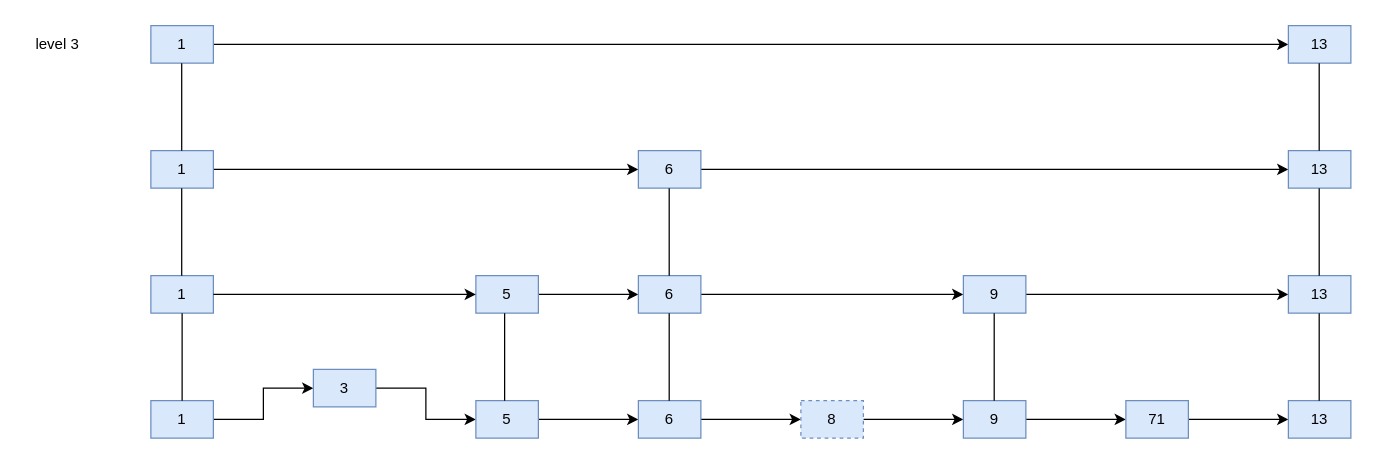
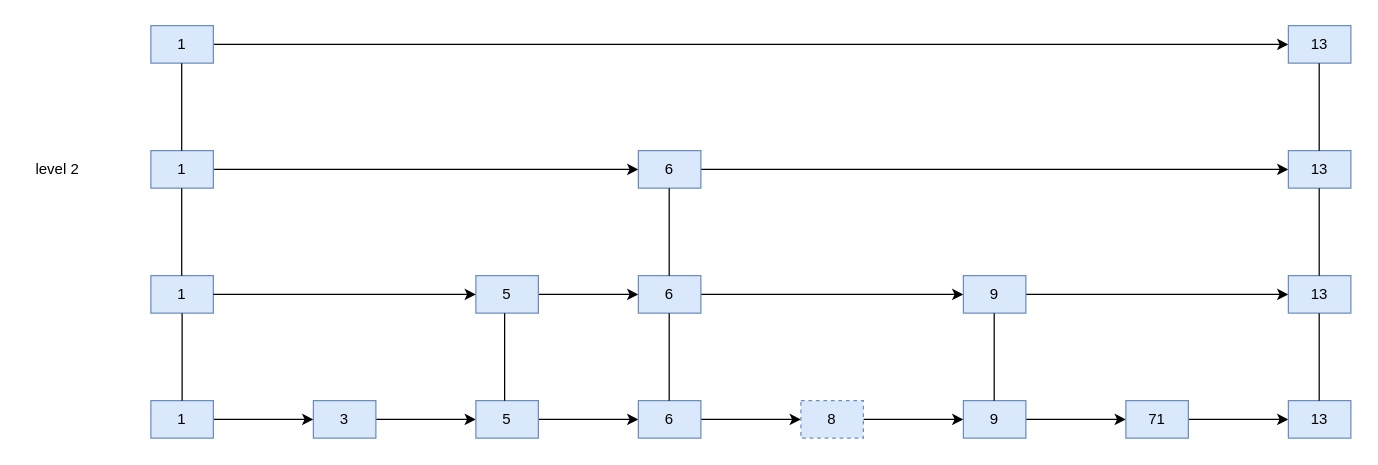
  <mxCell id="0" />
  <mxCell id="1" parent="0" />
  <mxCell id="2" value="" style="edgeStyle=orthogonalEdgeStyle;rounded=0;orthogonalLoop=1;jettySize=auto;html=1;" edge="1" parent="1" source="3" target="5"><mxGeometry relative="1" as="geometry" /></mxCell>
  <mxCell id="3" value="1" style="rounded=0;whiteSpace=wrap;html=1;fillColor=#dae8fc;strokeColor=#6c8ebf;" vertex="1" parent="1"><mxGeometry x="120" y="320" width="50" height="30" as="geometry" /></mxCell>
  <mxCell id="4" value="" style="edgeStyle=orthogonalEdgeStyle;rounded=0;orthogonalLoop=1;jettySize=auto;html=1;" edge="1" parent="1" source="5" target="7"><mxGeometry relative="1" as="geometry" /></mxCell>
- <mxCell id="5" value="3" style="rounded=0;whiteSpace=wrap;html=1;fillColor=#dae8fc;strokeColor=#6c8ebf;" vertex="1" parent="1"><mxGeometry x="250" y="295" width="50" height="30" as="geometry" /></mxCell>
+ <mxCell id="5" value="3" style="rounded=0;whiteSpace=wrap;html=1;fillColor=#dae8fc;strokeColor=#6c8ebf;" vertex="1" parent="1"><mxGeometry x="250" y="320" width="50" height="30" as="geometry" /></mxCell>
  <mxCell id="6" value="" style="edgeStyle=orthogonalEdgeStyle;rounded=0;orthogonalLoop=1;jettySize=auto;html=1;" edge="1" parent="1" source="7" target="9"><mxGeometry relative="1" as="geometry" /></mxCell>
  <mxCell id="7" value="5" style="rounded=0;whiteSpace=wrap;html=1;fillColor=#dae8fc;strokeColor=#6c8ebf;" vertex="1" parent="1"><mxGeometry x="380" y="320" width="50" height="30" as="geometry" /></mxCell>
  <mxCell id="8" value="" style="edgeStyle=orthogonalEdgeStyle;rounded=0;orthogonalLoop=1;jettySize=auto;html=1;" edge="1" parent="1" source="9" target="11"><mxGeometry relative="1" as="geometry" /></mxCell>
  <mxCell id="9" value="6" style="rounded=0;whiteSpace=wrap;html=1;fillColor=#dae8fc;strokeColor=#6c8ebf;" vertex="1" parent="1"><mxGeometry x="510" y="320" width="50" height="30" as="geometry" /></mxCell>
  <mxCell id="10" value="" style="edgeStyle=orthogonalEdgeStyle;rounded=0;orthogonalLoop=1;jettySize=auto;html=1;" edge="1" parent="1" source="11" target="13"><mxGeometry relative="1" as="geometry" /></mxCell>
  <mxCell id="11" value="8" style="rounded=0;whiteSpace=wrap;html=1;fillColor=#dae8fc;strokeColor=#6c8ebf;dashed=1;" vertex="1" parent="1"><mxGeometry x="640" y="320" width="50" height="30" as="geometry" /></mxCell>
  <mxCell id="12" value="" style="edgeStyle=orthogonalEdgeStyle;rounded=0;orthogonalLoop=1;jettySize=auto;html=1;" edge="1" parent="1" source="13" target="15"><mxGeometry relative="1" as="geometry" /></mxCell>
  <mxCell id="13" value="9" style="rounded=0;whiteSpace=wrap;html=1;fillColor=#dae8fc;strokeColor=#6c8ebf;" vertex="1" parent="1"><mxGeometry x="770" y="320" width="50" height="30" as="geometry" /></mxCell>
  <mxCell id="14" value="" style="edgeStyle=orthogonalEdgeStyle;rounded=0;orthogonalLoop=1;jettySize=auto;html=1;" edge="1" parent="1" source="15" target="16"><mxGeometry relative="1" as="geometry" /></mxCell>
  <mxCell id="15" value="71" style="rounded=0;whiteSpace=wrap;html=1;fillColor=#dae8fc;strokeColor=#6c8ebf;" vertex="1" parent="1"><mxGeometry x="900" y="320" width="50" height="30" as="geometry" /></mxCell>
  <mxCell id="16" value="13" style="rounded=0;whiteSpace=wrap;html=1;fillColor=#dae8fc;strokeColor=#6c8ebf;" vertex="1" parent="1"><mxGeometry x="1030" y="320" width="50" height="30" as="geometry" /></mxCell>
  <mxCell id="17" value="1" style="rounded=0;whiteSpace=wrap;html=1;fillColor=#dae8fc;strokeColor=#6c8ebf;" vertex="1" parent="1"><mxGeometry x="120" y="220" width="50" height="30" as="geometry" /></mxCell>
  <mxCell id="18" style="edgeStyle=orthogonalEdgeStyle;rounded=0;orthogonalLoop=1;jettySize=auto;html=1;entryX=0;entryY=0.5;entryDx=0;entryDy=0;" edge="1" parent="1" source="19" target="21"><mxGeometry relative="1" as="geometry" /></mxCell>
  <mxCell id="19" value="5" style="rounded=0;whiteSpace=wrap;html=1;fillColor=#dae8fc;strokeColor=#6c8ebf;" vertex="1" parent="1"><mxGeometry x="380" y="220" width="50" height="30" as="geometry" /></mxCell>
  <mxCell id="20" style="edgeStyle=orthogonalEdgeStyle;rounded=0;orthogonalLoop=1;jettySize=auto;html=1;entryX=0;entryY=0.5;entryDx=0;entryDy=0;" edge="1" parent="1" source="21" target="23"><mxGeometry relative="1" as="geometry" /></mxCell>
  <mxCell id="21" value="6" style="rounded=0;whiteSpace=wrap;html=1;fillColor=#dae8fc;strokeColor=#6c8ebf;" vertex="1" parent="1"><mxGeometry x="510" y="220" width="50" height="30" as="geometry" /></mxCell>
  <mxCell id="22" style="edgeStyle=orthogonalEdgeStyle;rounded=0;orthogonalLoop=1;jettySize=auto;html=1;entryX=0;entryY=0.5;entryDx=0;entryDy=0;" edge="1" parent="1" source="23" target="24"><mxGeometry relative="1" as="geometry" /></mxCell>
  <mxCell id="23" value="9" style="rounded=0;whiteSpace=wrap;html=1;fillColor=#dae8fc;strokeColor=#6c8ebf;" vertex="1" parent="1"><mxGeometry x="770" y="220" width="50" height="30" as="geometry" /></mxCell>
  <mxCell id="24" value="13" style="rounded=0;whiteSpace=wrap;html=1;fillColor=#dae8fc;strokeColor=#6c8ebf;" vertex="1" parent="1"><mxGeometry x="1030" y="220" width="50" height="30" as="geometry" /></mxCell>
  <mxCell id="25" value="" style="endArrow=none;html=1;rounded=0;exitX=0.5;exitY=0;exitDx=0;exitDy=0;entryX=0.5;entryY=1;entryDx=0;entryDy=0;" edge="1" parent="1" source="3" target="17"><mxGeometry width="50" height="50" relative="1" as="geometry"><mxPoint x="360" y="150" as="sourcePoint" /><mxPoint x="410" y="100" as="targetPoint" /></mxGeometry></mxCell>
  <mxCell id="26" value="" style="endArrow=none;html=1;rounded=0;exitX=0.5;exitY=0;exitDx=0;exitDy=0;entryX=0.5;entryY=1;entryDx=0;entryDy=0;" edge="1" parent="1"><mxGeometry width="50" height="50" relative="1" as="geometry"><mxPoint x="403" y="320" as="sourcePoint" /><mxPoint x="403" y="250" as="targetPoint" /></mxGeometry></mxCell>
  <mxCell id="27" value="" style="endArrow=none;html=1;rounded=0;exitX=0.5;exitY=0;exitDx=0;exitDy=0;entryX=0.5;entryY=1;entryDx=0;entryDy=0;" edge="1" parent="1"><mxGeometry width="50" height="50" relative="1" as="geometry"><mxPoint x="534.66" y="320" as="sourcePoint" /><mxPoint x="534.66" y="250" as="targetPoint" /></mxGeometry></mxCell>
  <mxCell id="28" value="" style="endArrow=none;html=1;rounded=0;exitX=0.5;exitY=0;exitDx=0;exitDy=0;entryX=0.5;entryY=1;entryDx=0;entryDy=0;" edge="1" parent="1"><mxGeometry width="50" height="50" relative="1" as="geometry"><mxPoint x="794.66" y="320" as="sourcePoint" /><mxPoint x="794.66" y="250" as="targetPoint" /></mxGeometry></mxCell>
  <mxCell id="29" value="" style="endArrow=none;html=1;rounded=0;exitX=0.5;exitY=0;exitDx=0;exitDy=0;entryX=0.5;entryY=1;entryDx=0;entryDy=0;" edge="1" parent="1"><mxGeometry width="50" height="50" relative="1" as="geometry"><mxPoint x="1054.66" y="320" as="sourcePoint" /><mxPoint x="1054.66" y="250" as="targetPoint" /></mxGeometry></mxCell>
  <mxCell id="30" value="" style="endArrow=classic;html=1;rounded=0;exitX=1;exitY=0.5;exitDx=0;exitDy=0;entryX=0;entryY=0.5;entryDx=0;entryDy=0;" edge="1" parent="1" source="17" target="19"><mxGeometry width="50" height="50" relative="1" as="geometry"><mxPoint x="360" y="150" as="sourcePoint" /><mxPoint x="410" y="100" as="targetPoint" /></mxGeometry></mxCell>
  <mxCell id="31" style="edgeStyle=orthogonalEdgeStyle;rounded=0;orthogonalLoop=1;jettySize=auto;html=1;entryX=0;entryY=0.5;entryDx=0;entryDy=0;" edge="1" parent="1" source="32" target="35"><mxGeometry relative="1" as="geometry" /></mxCell>
  <mxCell id="32" value="1" style="rounded=0;whiteSpace=wrap;html=1;fillColor=#dae8fc;strokeColor=#6c8ebf;" vertex="1" parent="1"><mxGeometry x="120" y="120" width="50" height="30" as="geometry" /></mxCell>
  <mxCell id="33" value="" style="endArrow=none;html=1;rounded=0;exitX=0.5;exitY=0;exitDx=0;exitDy=0;entryX=0.5;entryY=1;entryDx=0;entryDy=0;" edge="1" parent="1"><mxGeometry width="50" height="50" relative="1" as="geometry"><mxPoint x="144.66" y="220" as="sourcePoint" /><mxPoint x="144.66" y="150" as="targetPoint" /></mxGeometry></mxCell>
  <mxCell id="34" style="edgeStyle=orthogonalEdgeStyle;rounded=0;orthogonalLoop=1;jettySize=auto;html=1;entryX=0;entryY=0.5;entryDx=0;entryDy=0;" edge="1" parent="1" source="35" target="36"><mxGeometry relative="1" as="geometry" /></mxCell>
  <mxCell id="35" value="6" style="rounded=0;whiteSpace=wrap;html=1;fillColor=#dae8fc;strokeColor=#6c8ebf;" vertex="1" parent="1"><mxGeometry x="510" y="120" width="50" height="30" as="geometry" /></mxCell>
  <mxCell id="36" value="13" style="rounded=0;whiteSpace=wrap;html=1;fillColor=#dae8fc;strokeColor=#6c8ebf;" vertex="1" parent="1"><mxGeometry x="1030" y="120" width="50" height="30" as="geometry" /></mxCell>
  <mxCell id="37" value="" style="endArrow=none;html=1;rounded=0;exitX=0.5;exitY=0;exitDx=0;exitDy=0;entryX=0.5;entryY=1;entryDx=0;entryDy=0;" edge="1" parent="1"><mxGeometry width="50" height="50" relative="1" as="geometry"><mxPoint x="534.66" y="220" as="sourcePoint" /><mxPoint x="534.66" y="150" as="targetPoint" /></mxGeometry></mxCell>
  <mxCell id="38" value="" style="endArrow=none;html=1;rounded=0;exitX=0.5;exitY=0;exitDx=0;exitDy=0;entryX=0.5;entryY=1;entryDx=0;entryDy=0;" edge="1" parent="1"><mxGeometry width="50" height="50" relative="1" as="geometry"><mxPoint x="1054.66" y="220" as="sourcePoint" /><mxPoint x="1054.66" y="150" as="targetPoint" /></mxGeometry></mxCell>
  <mxCell id="39" style="edgeStyle=orthogonalEdgeStyle;rounded=0;orthogonalLoop=1;jettySize=auto;html=1;" edge="1" parent="1" source="40" target="41"><mxGeometry relative="1" as="geometry" /></mxCell>
  <mxCell id="40" value="1" style="rounded=0;whiteSpace=wrap;html=1;fillColor=#dae8fc;strokeColor=#6c8ebf;" vertex="1" parent="1"><mxGeometry x="120" y="20" width="50" height="30" as="geometry" /></mxCell>
  <mxCell id="41" value="13" style="rounded=0;whiteSpace=wrap;html=1;fillColor=#dae8fc;strokeColor=#6c8ebf;" vertex="1" parent="1"><mxGeometry x="1030" y="20" width="50" height="30" as="geometry" /></mxCell>
  <mxCell id="42" value="" style="endArrow=none;html=1;rounded=0;exitX=0.5;exitY=0;exitDx=0;exitDy=0;entryX=0.5;entryY=1;entryDx=0;entryDy=0;" edge="1" parent="1"><mxGeometry width="50" height="50" relative="1" as="geometry"><mxPoint x="144.66" y="120" as="sourcePoint" /><mxPoint x="144.66" y="50" as="targetPoint" /></mxGeometry></mxCell>
  <mxCell id="43" value="" style="endArrow=none;html=1;rounded=0;exitX=0.5;exitY=0;exitDx=0;exitDy=0;entryX=0.5;entryY=1;entryDx=0;entryDy=0;" edge="1" parent="1"><mxGeometry width="50" height="50" relative="1" as="geometry"><mxPoint x="1054.66" y="120" as="sourcePoint" /><mxPoint x="1054.66" y="50" as="targetPoint" /></mxGeometry></mxCell>
- <mxCell id="45" value="level 3" style="text;html=1;align=center;verticalAlign=middle;resizable=0;points=[];autosize=1;strokeColor=none;fillColor=none;" vertex="1" parent="1"><mxGeometry x="20" y="25" width="50" height="20" as="geometry" /></mxCell>
+ <mxCell id="44" value="level 2" style="text;html=1;align=center;verticalAlign=middle;resizable=0;points=[];autosize=1;strokeColor=none;fillColor=none;" vertex="1" parent="1"><mxGeometry x="20" y="125" width="50" height="20" as="geometry" /></mxCell>
